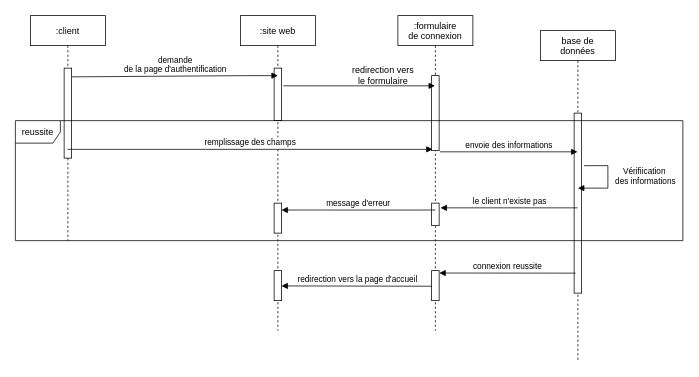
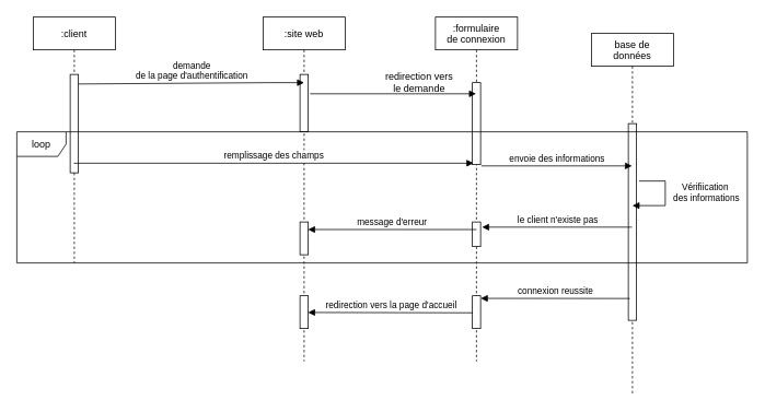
  <mxCell id="0" />
  <mxCell id="1" parent="0" />
  <mxCell id="2" value=":client" style="shape=umlLifeline;perimeter=lifelinePerimeter;container=1;collapsible=0;recursiveResize=0;rounded=0;shadow=0;strokeWidth=1;" parent="1" vertex="1"><mxGeometry x="40" y="20" width="100" height="300" as="geometry" /></mxCell>
  <mxCell id="3" value="" style="points=[];perimeter=orthogonalPerimeter;rounded=0;shadow=0;strokeWidth=1;" parent="2" vertex="1"><mxGeometry x="45" y="70" width="10" height="120" as="geometry" /></mxCell>
  <mxCell id="4" value=":formulaire &#10;de connexion" style="shape=umlLifeline;perimeter=lifelinePerimeter;container=1;collapsible=0;recursiveResize=0;rounded=0;shadow=0;strokeWidth=1;" parent="1" vertex="1"><mxGeometry x="530" y="20" width="100" height="420" as="geometry" /></mxCell>
  <mxCell id="5" value="" style="points=[];perimeter=orthogonalPerimeter;rounded=0;shadow=0;strokeWidth=1;" parent="4" vertex="1"><mxGeometry x="45" y="80" width="10" height="100" as="geometry" /></mxCell>
  <mxCell id="6" value="" style="html=1;points=[];perimeter=orthogonalPerimeter;" parent="4" vertex="1"><mxGeometry x="45" y="250" width="10" height="30" as="geometry" /></mxCell>
  <mxCell id="7" value="" style="html=1;points=[];perimeter=orthogonalPerimeter;" parent="4" vertex="1"><mxGeometry x="45" y="340" width="10" height="40" as="geometry" /></mxCell>
  <mxCell id="8" value="base de&#10;données" style="shape=umlLifeline;perimeter=lifelinePerimeter;container=1;collapsible=0;recursiveResize=0;rounded=0;shadow=0;strokeWidth=1;" parent="1" vertex="1"><mxGeometry x="720" y="40" width="100" height="440" as="geometry" /></mxCell>
  <mxCell id="9" value="" style="points=[];perimeter=orthogonalPerimeter;rounded=0;shadow=0;strokeWidth=1;" parent="8" vertex="1"><mxGeometry x="45" y="110" width="10" height="240" as="geometry" /></mxCell>
  <mxCell id="10" value="Vérifiication&amp;nbsp;&lt;br&gt;des informations" style="html=1;verticalAlign=bottom;endArrow=block;rounded=0;exitX=1.3;exitY=0.292;exitDx=0;exitDy=0;exitPerimeter=0;" edge="1" parent="8" source="9"><mxGeometry x="0.216" y="-50" width="80" relative="1" as="geometry"><mxPoint x="60" y="180" as="sourcePoint" /><mxPoint x="50" y="210" as="targetPoint" /><Array as="points"><mxPoint x="90" y="180" /><mxPoint x="90" y="210" /></Array><mxPoint x="50" y="50" as="offset" /></mxGeometry></mxCell>
  <mxCell id="11" value="connexion reussite" style="html=1;verticalAlign=bottom;endArrow=block;rounded=0;exitX=0.18;exitY=0.889;exitDx=0;exitDy=0;exitPerimeter=0;entryX=1.02;entryY=0.08;entryDx=0;entryDy=0;entryPerimeter=0;" parent="1" source="9" target="7" edge="1"><mxGeometry width="80" relative="1" as="geometry"><mxPoint x="810" y="330" as="sourcePoint" /><mxPoint x="580" y="363" as="targetPoint" /><Array as="points" /></mxGeometry></mxCell>
  <mxCell id="12" value="le client n'existe pas" style="html=1;verticalAlign=bottom;endArrow=block;rounded=0;entryX=1.18;entryY=0.21;entryDx=0;entryDy=0;entryPerimeter=0;" parent="1" edge="1" target="6" source="8"><mxGeometry width="80" relative="1" as="geometry"><mxPoint x="770" y="208" as="sourcePoint" /><mxPoint x="605" y="179.5" as="targetPoint" /><Array as="points" /></mxGeometry></mxCell>
  <mxCell id="13" value=":site web" style="shape=umlLifeline;perimeter=lifelinePerimeter;container=1;collapsible=0;recursiveResize=0;rounded=0;shadow=0;strokeWidth=1;" parent="1" vertex="1"><mxGeometry x="320" y="20" width="100" height="420" as="geometry" /></mxCell>
  <mxCell id="14" value="" style="points=[];perimeter=orthogonalPerimeter;rounded=0;shadow=0;strokeWidth=1;" parent="13" vertex="1"><mxGeometry x="45" y="70" width="10" height="70" as="geometry" /></mxCell>
  <mxCell id="15" value="" style="html=1;points=[];perimeter=orthogonalPerimeter;" parent="13" vertex="1"><mxGeometry x="45" y="340" width="10" height="40" as="geometry" /></mxCell>
  <mxCell id="16" value="" style="html=1;points=[];perimeter=orthogonalPerimeter;" vertex="1" parent="13"><mxGeometry x="45" y="250" width="10" height="40" as="geometry" /></mxCell>
  <mxCell id="17" value="demande &lt;br&gt;de la page d'authentification" style="html=1;verticalAlign=bottom;endArrow=block;rounded=0;exitX=0.98;exitY=0.097;exitDx=0;exitDy=0;exitPerimeter=0;" parent="1" source="3" edge="1"><mxGeometry width="80" relative="1" as="geometry"><mxPoint x="100" y="100" as="sourcePoint" /><mxPoint x="370" y="100" as="targetPoint" /><Array as="points"><mxPoint x="330" y="100" /></Array></mxGeometry></mxCell>
  <mxCell id="18" value="" style="html=1;verticalAlign=bottom;endArrow=block;rounded=0;exitX=1.22;exitY=0.337;exitDx=0;exitDy=0;exitPerimeter=0;" parent="1" source="14" target="4" edge="1"><mxGeometry x="0.095" y="5" width="80" relative="1" as="geometry"><mxPoint x="440" y="124.5" as="sourcePoint" /><mxPoint x="520" y="124.5" as="targetPoint" /><mxPoint x="1" y="1" as="offset" /></mxGeometry></mxCell>
- <mxCell id="19" value="redirection vers &lt;br&gt;le formulaire" style="text;html=1;align=center;verticalAlign=middle;resizable=0;points=[];autosize=1;strokeColor=none;fillColor=none;" parent="1" vertex="1"><mxGeometry x="460" y="85" width="100" height="30" as="geometry" /></mxCell>
+ <mxCell id="19" value="redirection vers &lt;br&gt;le demande" style="text;html=1;align=center;verticalAlign=middle;resizable=0;points=[];autosize=1;strokeColor=none;fillColor=none;" parent="1" vertex="1"><mxGeometry x="460" y="85" width="100" height="30" as="geometry" /></mxCell>
  <mxCell id="20" value="redirection vers la page d'accueil" style="html=1;verticalAlign=bottom;endArrow=block;rounded=0;entryX=0.98;entryY=0.51;entryDx=0;entryDy=0;entryPerimeter=0;exitX=0.06;exitY=0.52;exitDx=0;exitDy=0;exitPerimeter=0;" parent="1" source="7" edge="1" target="15"><mxGeometry width="80" relative="1" as="geometry"><mxPoint x="570" y="380" as="sourcePoint" /><mxPoint x="420" y="270" as="targetPoint" /></mxGeometry></mxCell>
  <mxCell id="21" value="remplissage des champs" style="html=1;verticalAlign=bottom;endArrow=block;rounded=0;entryX=0.14;entryY=0.983;entryDx=0;entryDy=0;entryPerimeter=0;" edge="1" parent="1" source="2" target="5"><mxGeometry width="80" relative="1" as="geometry"><mxPoint x="95" y="170" as="sourcePoint" /><mxPoint x="278.5" y="170" as="targetPoint" /></mxGeometry></mxCell>
  <mxCell id="22" value="envoie des informations" style="html=1;verticalAlign=bottom;endArrow=block;rounded=0;exitX=1.1;exitY=1.016;exitDx=0;exitDy=0;exitPerimeter=0;" edge="1" parent="1" source="5" target="8"><mxGeometry width="80" relative="1" as="geometry"><mxPoint x="590" y="200" as="sourcePoint" /><mxPoint x="660" y="200" as="targetPoint" /></mxGeometry></mxCell>
- <mxCell id="23" value="reussite" style="shape=umlFrame;whiteSpace=wrap;html=1;" vertex="1" parent="1"><mxGeometry x="20" y="160" width="890" height="160" as="geometry" /></mxCell>
+ <mxCell id="23" value="loop" style="shape=umlFrame;whiteSpace=wrap;html=1;" vertex="1" parent="1"><mxGeometry x="20" y="160" width="890" height="160" as="geometry" /></mxCell>
  <mxCell id="24" value="message d'erreur" style="html=1;verticalAlign=bottom;endArrow=block;rounded=0;entryX=0.98;entryY=0.23;entryDx=0;entryDy=0;entryPerimeter=0;exitX=0.5;exitY=0.307;exitDx=0;exitDy=0;exitPerimeter=0;" edge="1" parent="1" source="6" target="16"><mxGeometry width="80" relative="1" as="geometry"><mxPoint x="450" y="310" as="sourcePoint" /><mxPoint x="380" y="310" as="targetPoint" /></mxGeometry></mxCell>
